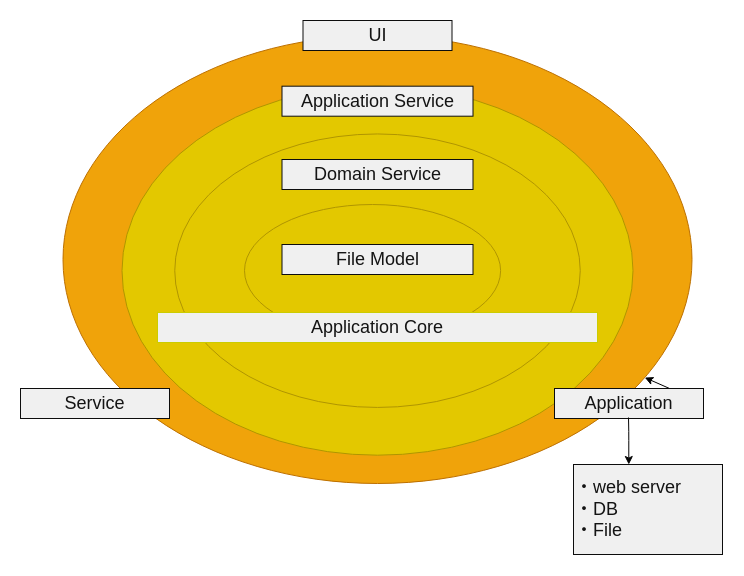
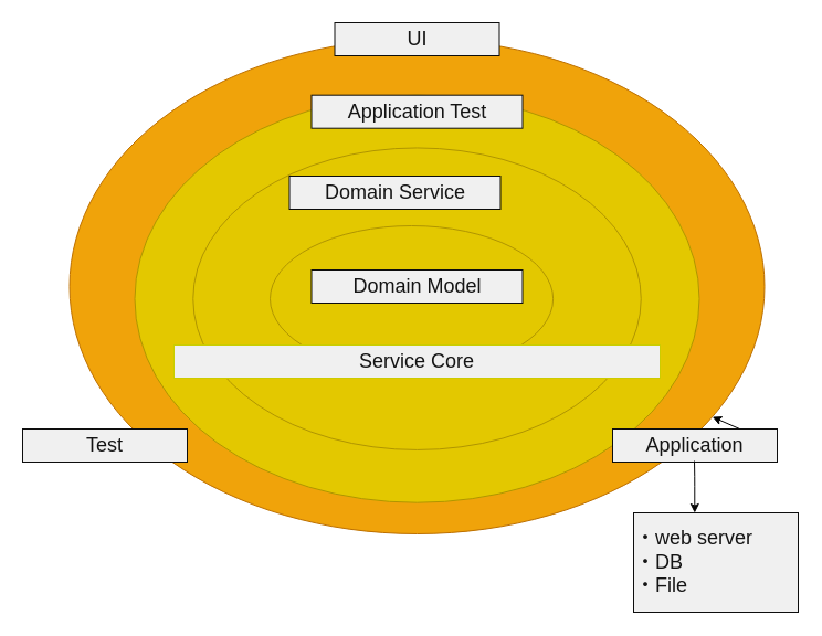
  <mxCell id="0" />
  <mxCell id="1" parent="0" />
  <mxCell id="2" value="" style="ellipse;whiteSpace=wrap;html=1;fillColor=#f0a30a;strokeColor=#BD7000;fontColor=#000000;" parent="1" vertex="1"><mxGeometry x="62.5" y="35" width="629" height="448" as="geometry" /></mxCell>
  <mxCell id="3" style="edgeStyle=none;html=1;exitX=1;exitY=0.5;exitDx=0;exitDy=0;fontSize=18;fontColor=#141414;" edge="1" parent="1" source="12" target="2"><mxGeometry relative="1" as="geometry" /></mxCell>
  <mxCell id="4" value="UI" style="text;html=1;strokeColor=#0D0D0D;fillColor=#F0F0F0;align=center;verticalAlign=middle;whiteSpace=wrap;rounded=0;fontSize=18;fontColor=#141414;" vertex="1" parent="1"><mxGeometry x="302.5" y="20" width="149" height="30" as="geometry" /></mxCell>
  <mxCell id="5" value="" style="ellipse;whiteSpace=wrap;html=1;fillColor=#e3c800;strokeColor=#B09500;fontColor=#000000;" vertex="1" parent="1"><mxGeometry x="121.5" y="85.69" width="511" height="369" as="geometry" /></mxCell>
- <mxCell id="6" value="Application Service" style="text;html=1;strokeColor=#0D0D0D;fillColor=#F0F0F0;align=center;verticalAlign=middle;whiteSpace=wrap;rounded=0;fontSize=18;fontColor=#141414;" vertex="1" parent="1"><mxGeometry x="281.5" y="85.69" width="191" height="30" as="geometry" /></mxCell>
+ <mxCell id="6" value="Application Test" style="text;html=1;strokeColor=#0D0D0D;fillColor=#F0F0F0;align=center;verticalAlign=middle;whiteSpace=wrap;rounded=0;fontSize=18;fontColor=#141414;" vertex="1" parent="1"><mxGeometry x="281.5" y="85.69" width="191" height="30" as="geometry" /></mxCell>
  <mxCell id="7" value="" style="ellipse;whiteSpace=wrap;html=1;fillColor=#e3c800;strokeColor=#B09500;fontColor=#000000;" vertex="1" parent="1"><mxGeometry x="174.25" y="133.44" width="405.5" height="273.5" as="geometry" /></mxCell>
- <mxCell id="8" value="Domain Service" style="text;html=1;strokeColor=#0D0D0D;fillColor=#F0F0F0;align=center;verticalAlign=middle;whiteSpace=wrap;rounded=0;fontSize=18;fontColor=#141414;" vertex="1" parent="1"><mxGeometry x="281.5" y="159" width="191" height="30" as="geometry" /></mxCell>
+ <mxCell id="8" value="Domain Service" style="text;html=1;strokeColor=#0D0D0D;fillColor=#F0F0F0;align=center;verticalAlign=middle;whiteSpace=wrap;rounded=0;fontSize=18;fontColor=#141414;" vertex="1" parent="1"><mxGeometry x="261.5" y="159" width="191" height="30" as="geometry" /></mxCell>
  <mxCell id="9" value="" style="ellipse;whiteSpace=wrap;html=1;fillColor=#e3c800;strokeColor=#B09500;fontColor=#000000;" vertex="1" parent="1"><mxGeometry x="244" y="204" width="256.12" height="132.38" as="geometry" /></mxCell>
- <mxCell id="10" value="File Model" style="text;html=1;strokeColor=#0D0D0D;fillColor=#F0F0F0;align=center;verticalAlign=middle;whiteSpace=wrap;rounded=0;fontSize=18;fontColor=#141414;" vertex="1" parent="1"><mxGeometry x="281.5" y="244" width="191" height="30" as="geometry" /></mxCell>
- <mxCell id="11" value="Service" style="text;html=1;strokeColor=#0D0D0D;fillColor=#F0F0F0;align=center;verticalAlign=middle;whiteSpace=wrap;rounded=0;fontSize=18;fontColor=#141414;" vertex="1" parent="1"><mxGeometry x="20" y="388" width="149" height="30" as="geometry" /></mxCell>
+ <mxCell id="10" value="Domain Model" style="text;html=1;strokeColor=#0D0D0D;fillColor=#F0F0F0;align=center;verticalAlign=middle;whiteSpace=wrap;rounded=0;fontSize=18;fontColor=#141414;" vertex="1" parent="1"><mxGeometry x="281.5" y="244" width="191" height="30" as="geometry" /></mxCell>
+ <mxCell id="11" value="Test" style="text;html=1;strokeColor=#0D0D0D;fillColor=#F0F0F0;align=center;verticalAlign=middle;whiteSpace=wrap;rounded=0;fontSize=18;fontColor=#141414;" vertex="1" parent="1"><mxGeometry x="20" y="388" width="149" height="30" as="geometry" /></mxCell>
  <mxCell id="12" value="Application&lt;br&gt;" style="text;html=1;strokeColor=#0D0D0D;fillColor=#F0F0F0;align=center;verticalAlign=middle;whiteSpace=wrap;rounded=0;fontSize=18;fontColor=#141414;" vertex="1" parent="1"><mxGeometry x="554" y="388" width="149" height="30" as="geometry" /></mxCell>
- <mxCell id="13" value="Application Core" style="text;html=1;strokeColor=#CCCC00;fillColor=#F0F0F0;align=center;verticalAlign=middle;whiteSpace=wrap;rounded=0;fontSize=18;fontColor=#141414;" vertex="1" parent="1"><mxGeometry x="157" y="312" width="440" height="30" as="geometry" /></mxCell>
+ <mxCell id="13" value="Service Core" style="text;html=1;strokeColor=#CCCC00;fillColor=#F0F0F0;align=center;verticalAlign=middle;whiteSpace=wrap;rounded=0;fontSize=18;fontColor=#141414;" vertex="1" parent="1"><mxGeometry x="157" y="312" width="440" height="30" as="geometry" /></mxCell>
  <mxCell id="14" value="・web server&lt;br&gt;・DB&lt;br&gt;・File" style="text;html=1;strokeColor=#0D0D0D;fillColor=#F0F0F0;align=left;verticalAlign=middle;whiteSpace=wrap;rounded=0;fontSize=18;fontColor=#141414;" vertex="1" parent="1"><mxGeometry x="573" y="464" width="149" height="90" as="geometry" /></mxCell>
  <mxCell id="15" value="" style="endArrow=classic;html=1;fontSize=18;fontColor=#141414;strokeColor=#050505;" edge="1" parent="1"><mxGeometry width="50" height="50" relative="1" as="geometry"><mxPoint x="628" y="417" as="sourcePoint" /><mxPoint x="628.29" y="464" as="targetPoint" /><Array as="points"><mxPoint x="628.29" y="430" /></Array></mxGeometry></mxCell>
